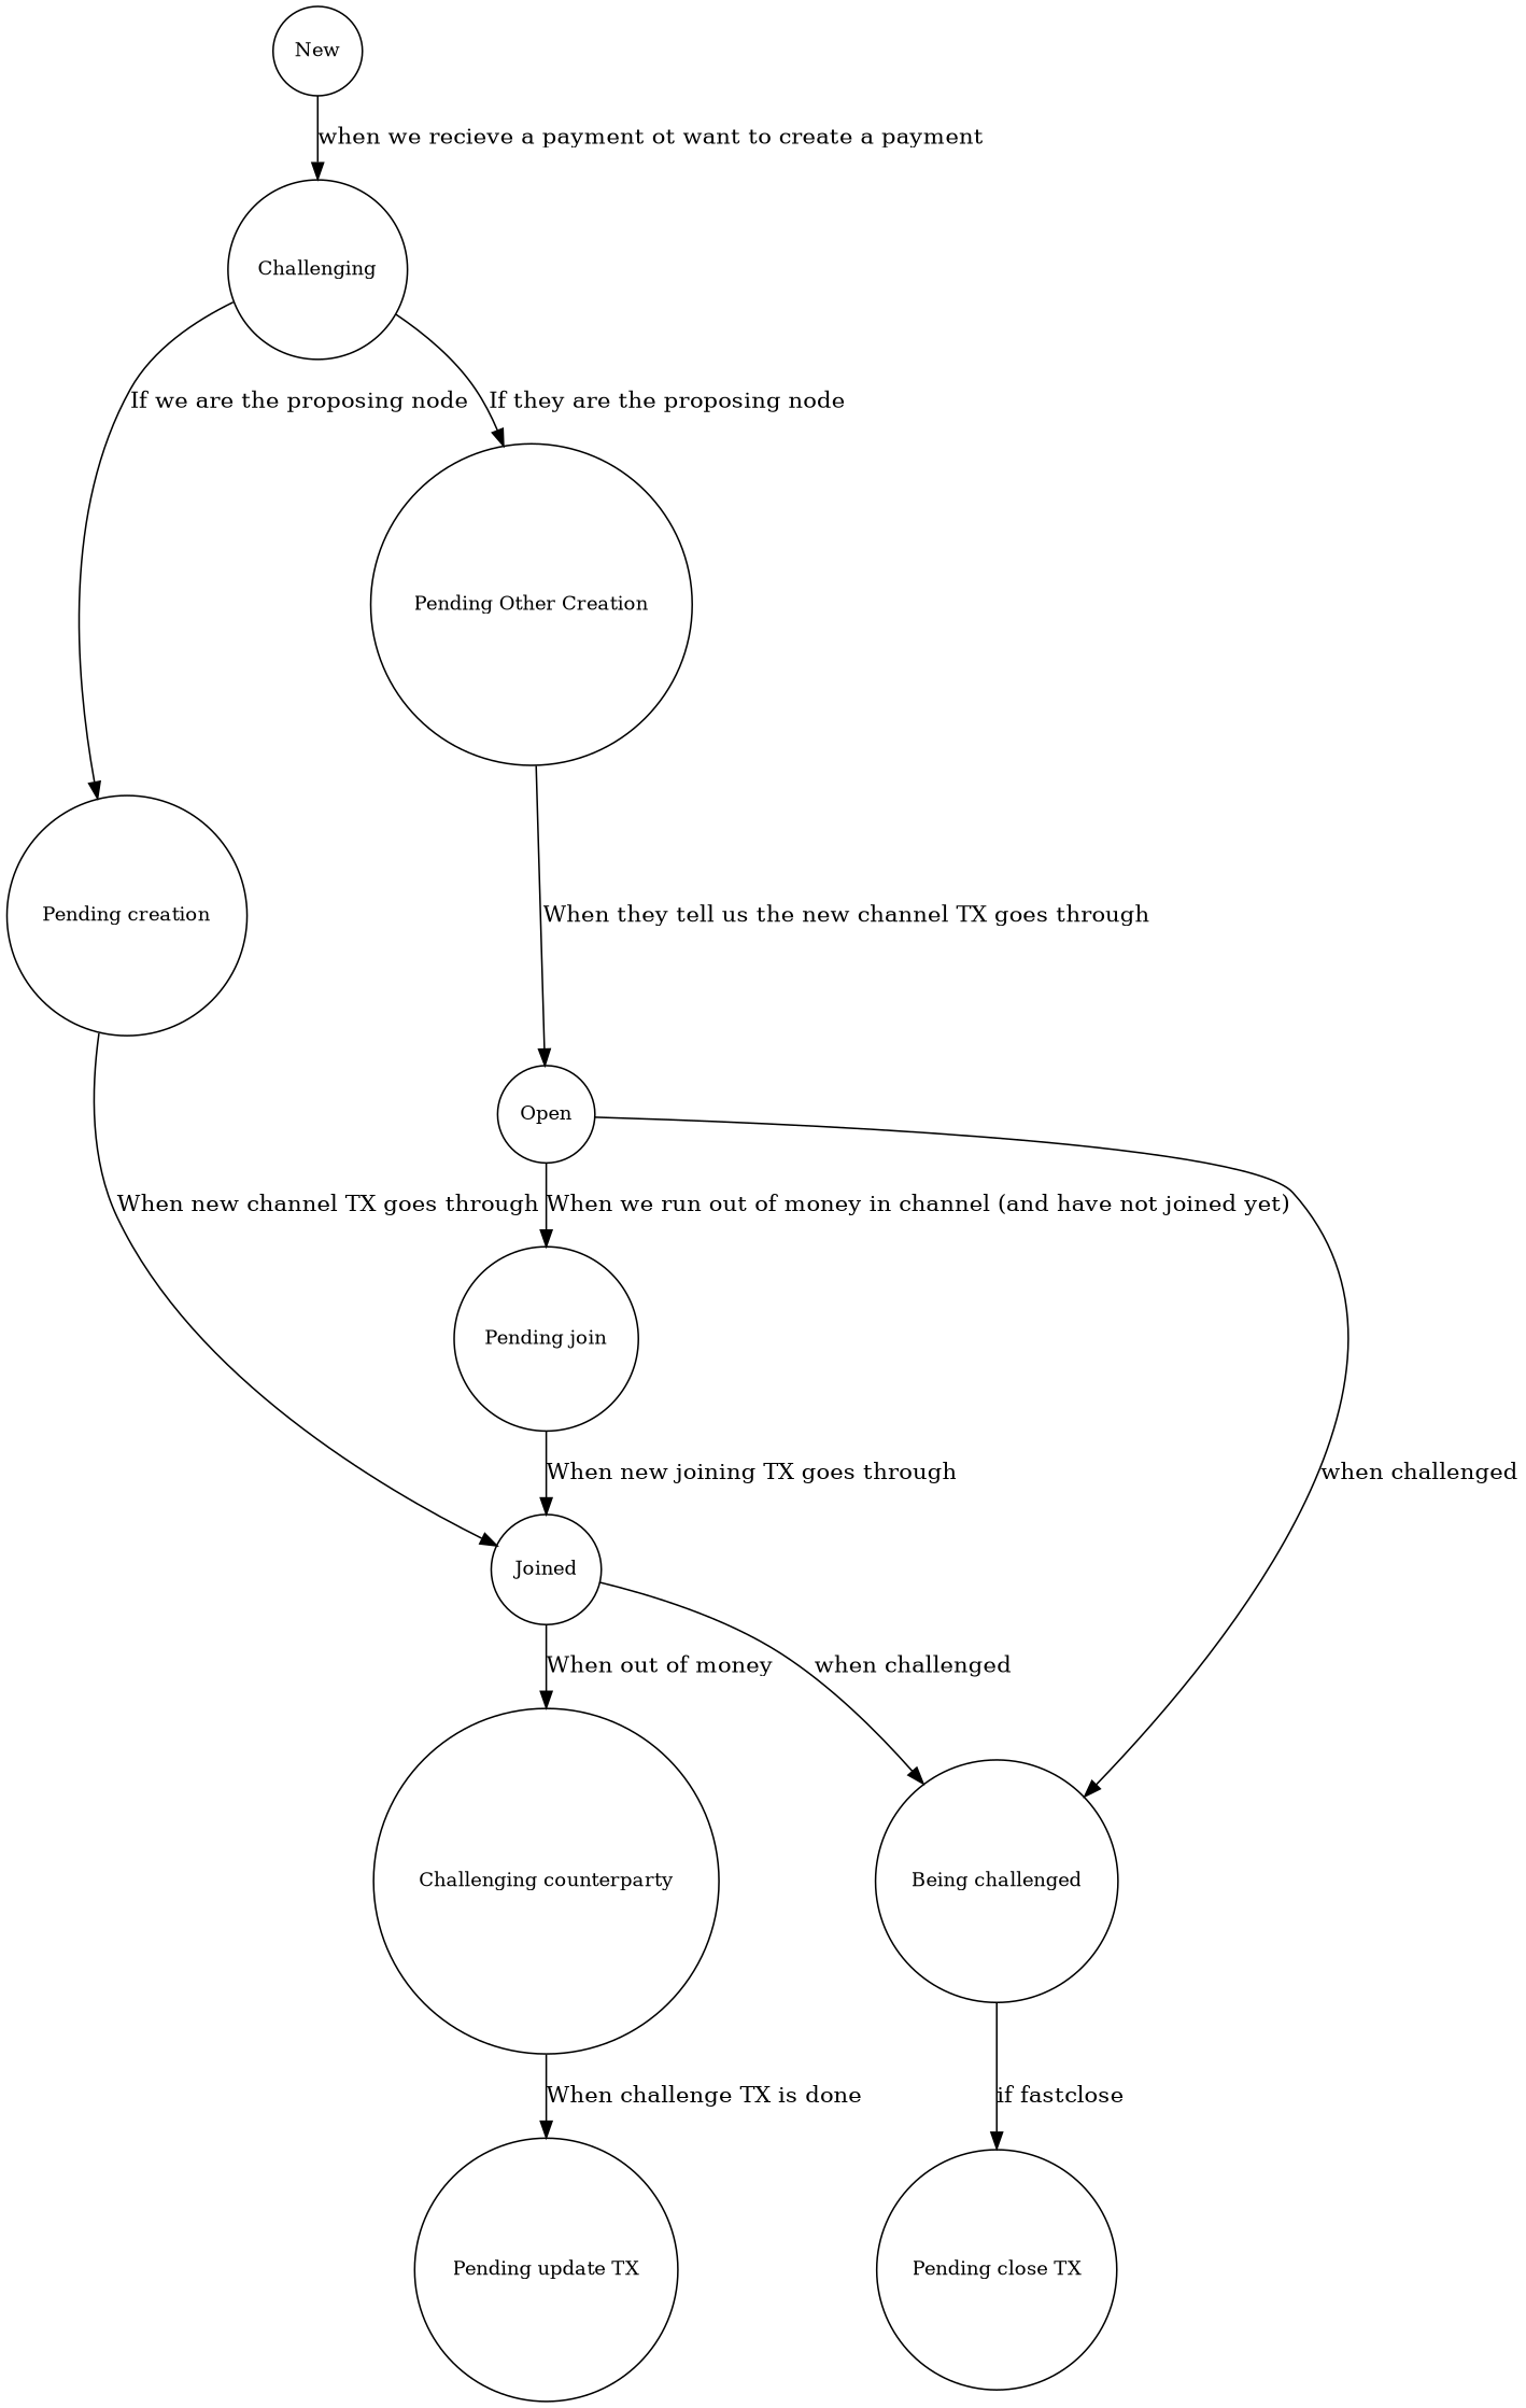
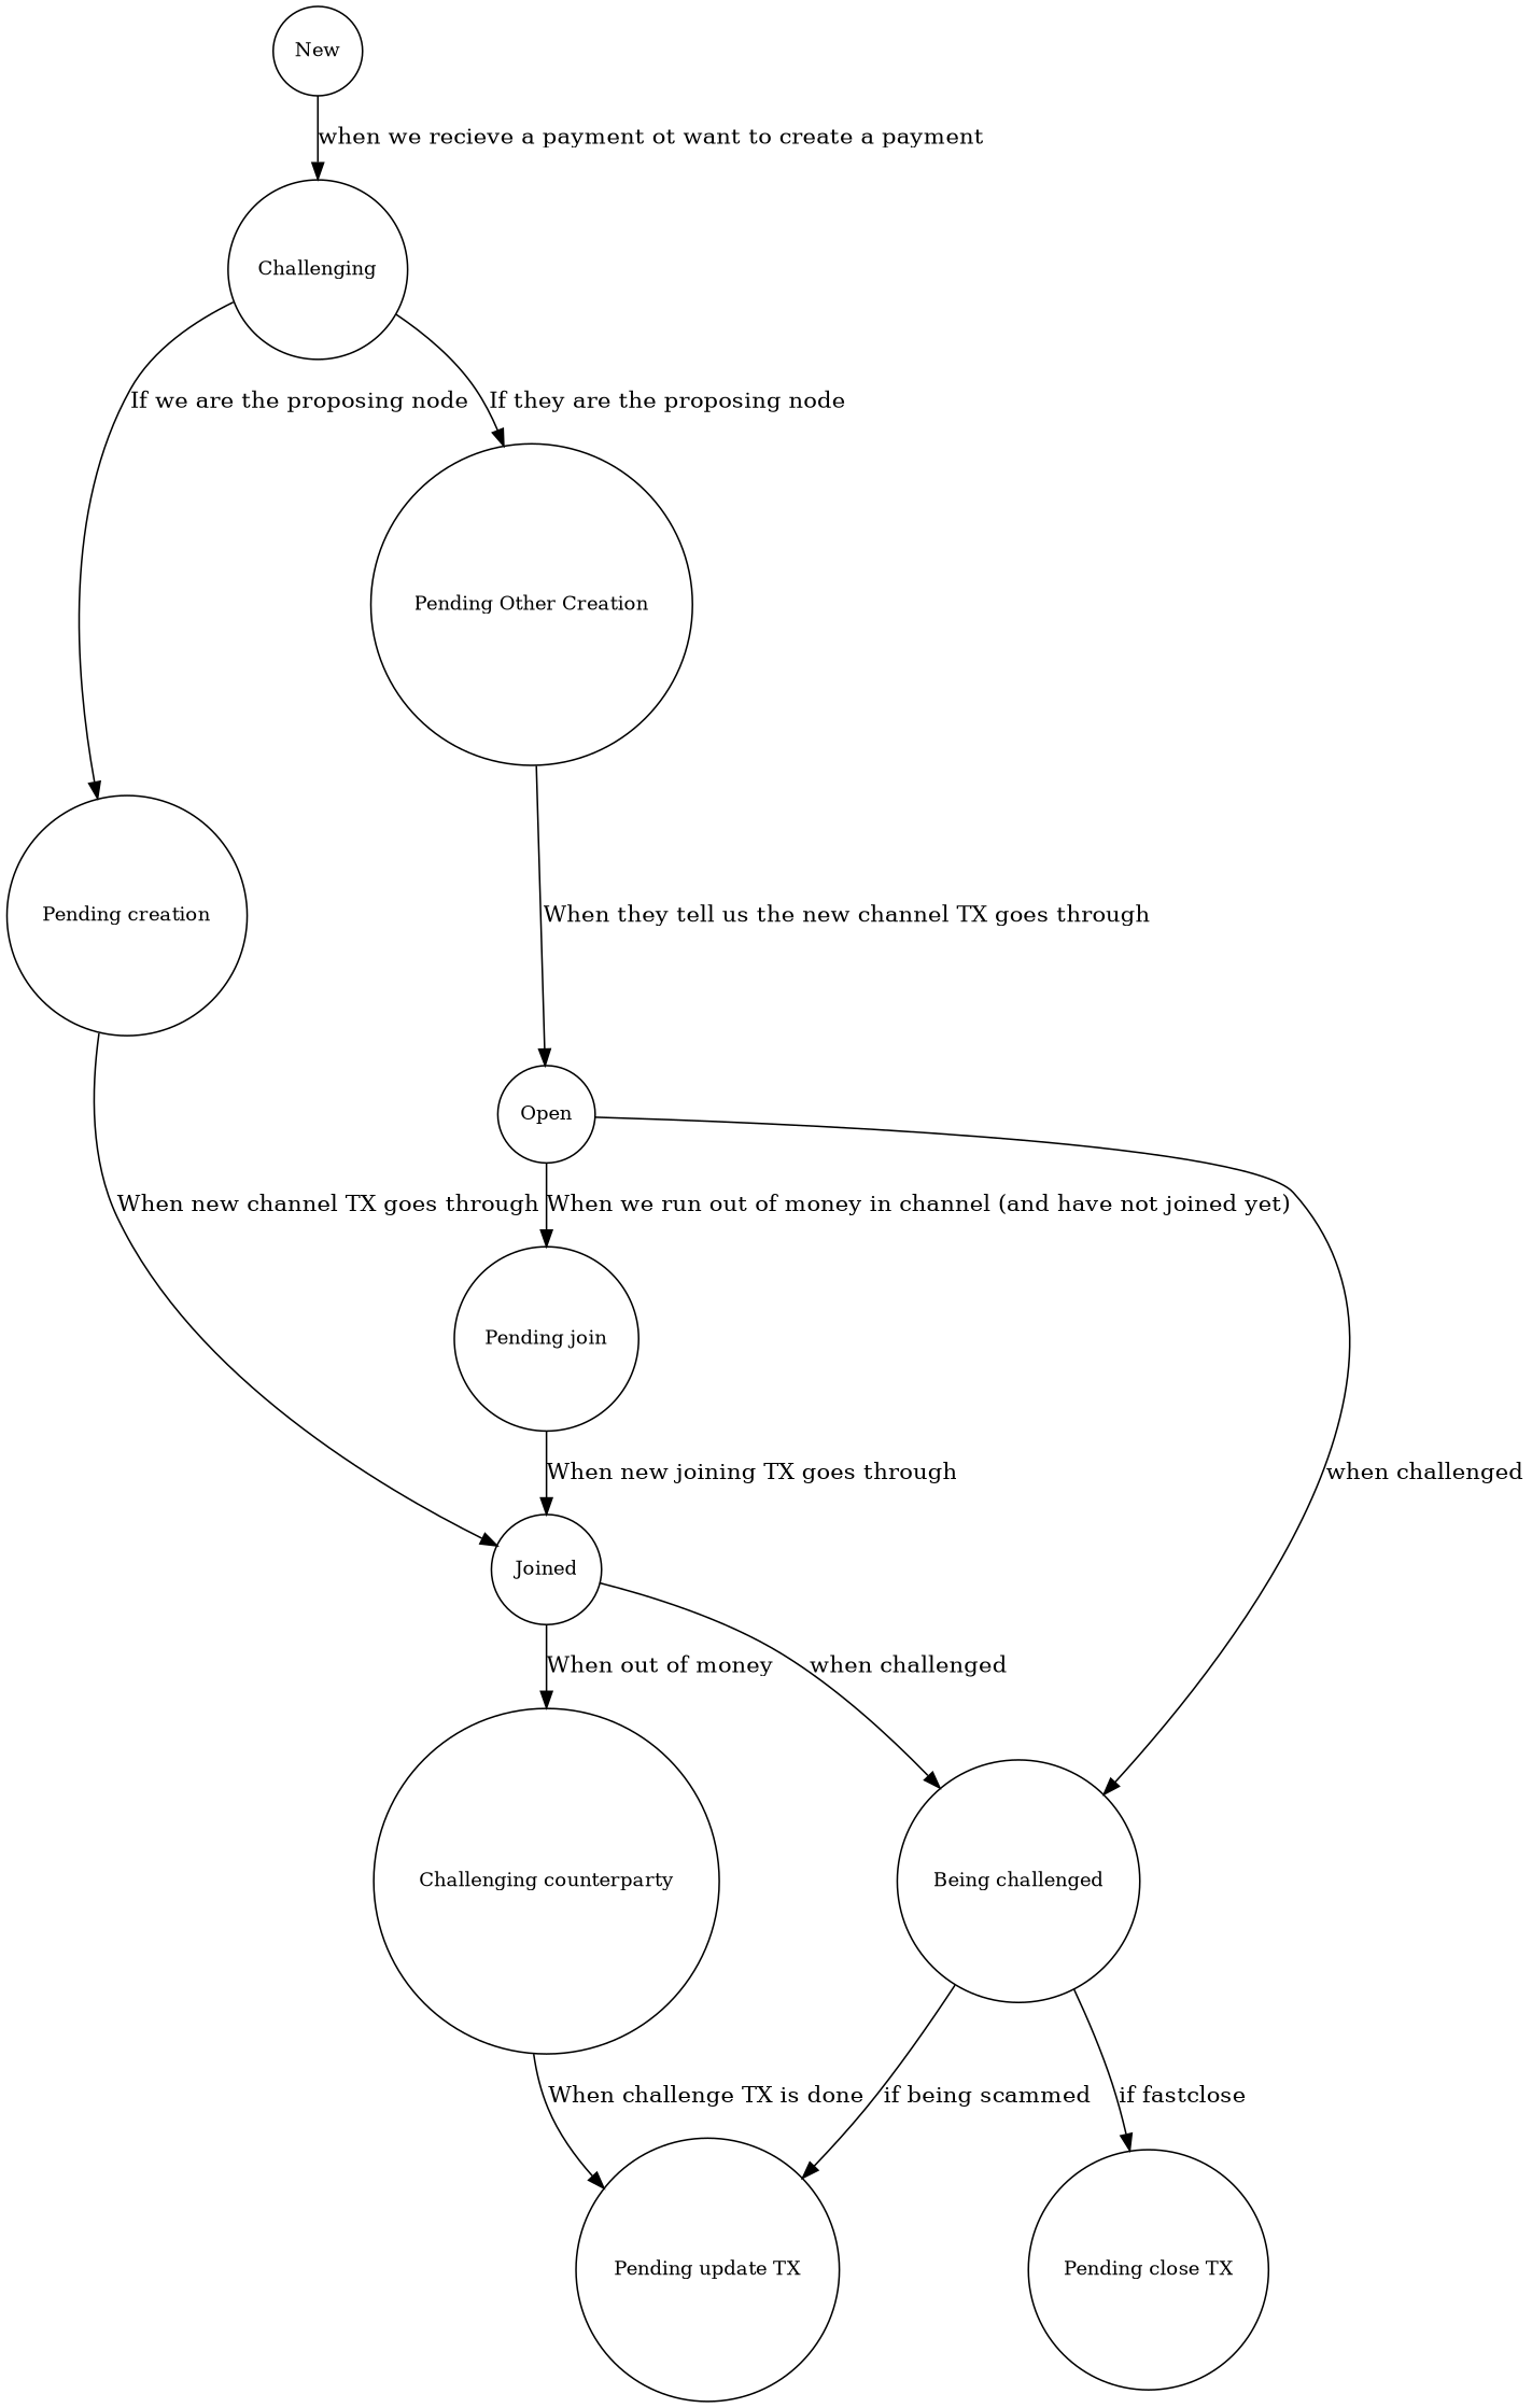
  digraph {
    rankdir=TB
    node [fontsize=12 shape=circle]
    n1 [label=Challenging]
    n2 [label="Pending creation"]
    n3 [label="Pending Other Creation"]
    n4 [label=Joined]
    n5 [label=Open]
    n6 [label=New]
    n7 [label="Challenging counterparty"]
    n8 [label="Being challenged"]
    n9 [label="Pending update TX"]
    n10 [label="Pending close TX"]
    n11 [label="Pending join"]
    n1 -> n2 [label="If we are the proposing node"]
    n1 -> n3 [label="If they are the proposing node"]
    n2 -> n4 [label="When new channel TX goes through"]
    n3 -> n5 [label="When they tell us the new channel TX goes through"]
    n4 -> n7 [label="When out of money"]
    n4 -> n8 [label="when challenged"]
    n5 -> n8 [label="when challenged"]
    n5 -> n11 [label="When we run out of money in channel (and have not joined yet)"]
    n6 -> n1 [label="when we recieve a payment ot want to create a payment"]
    n7 -> n9 [label="When challenge TX is done"]
+   n8 -> n9 [label="if being scammed"]
    n8 -> n10 [label="if fastclose"]
    n11 -> n4 [label="When new joining TX goes through"]
  }
